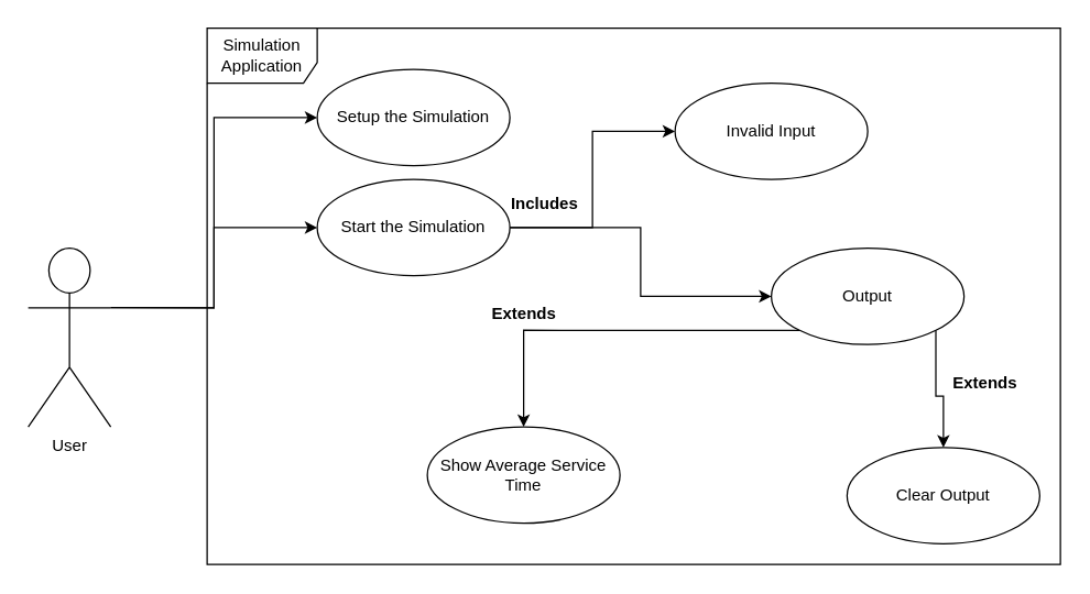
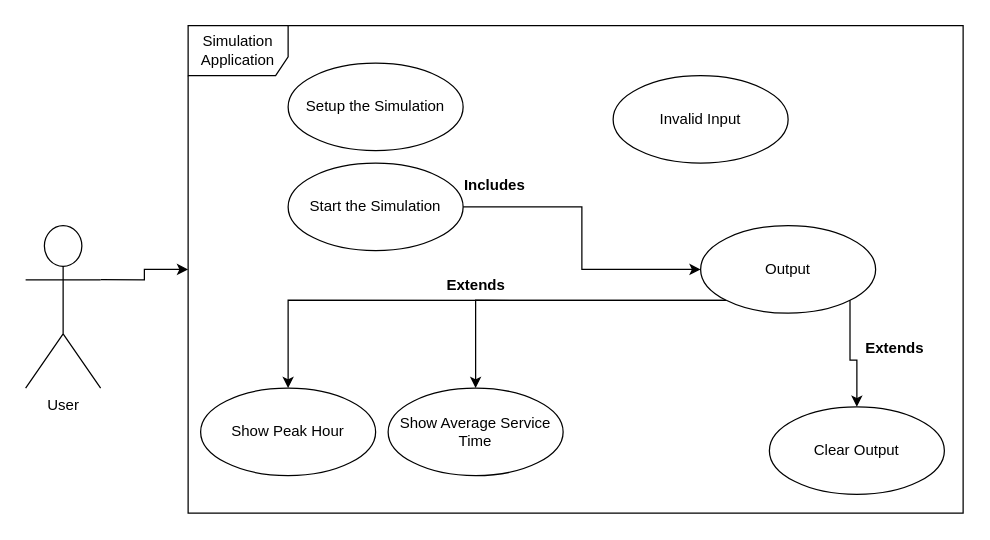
  <mxCell id="0" />
  <mxCell id="1" parent="0" />
- <mxCell id="2" style="edgeStyle=orthogonalEdgeStyle;rounded=0;orthogonalLoop=1;jettySize=auto;html=1;entryX=0;entryY=0.5;entryDx=0;entryDy=0;exitX=1;exitY=0.333;exitDx=0;exitDy=0;exitPerimeter=0;" edge="1" parent="1" source="4" target="6"><mxGeometry relative="1" as="geometry"><mxPoint x="120" y="223" as="sourcePoint" /></mxGeometry></mxCell>
- <mxCell id="3" style="edgeStyle=orthogonalEdgeStyle;rounded=0;orthogonalLoop=1;jettySize=auto;html=1;exitX=1;exitY=0.333;exitDx=0;exitDy=0;exitPerimeter=0;entryX=0;entryY=0.5;entryDx=0;entryDy=0;" edge="1" parent="1" source="4" target="9"><mxGeometry relative="1" as="geometry" /></mxCell>
+ <mxCell id="2" style="edgeStyle=orthogonalEdgeStyle;rounded=0;orthogonalLoop=1;jettySize=auto;html=1;exitX=1;exitY=0.333;exitDx=0;exitDy=0;exitPerimeter=0;" edge="1" parent="1" source="4" target="5"><mxGeometry relative="1" as="geometry"><mxPoint x="120" y="223" as="sourcePoint" /></mxGeometry></mxCell>
  <mxCell id="4" value="User" style="shape=umlActor;verticalLabelPosition=bottom;verticalAlign=top;html=1;" vertex="1" parent="1"><mxGeometry x="20" y="180" width="60" height="130" as="geometry" /></mxCell>
  <mxCell id="5" value="Simulation&lt;div&gt;Application&lt;/div&gt;" style="shape=umlFrame;whiteSpace=wrap;html=1;pointerEvents=0;width=80;height=40;" vertex="1" parent="1"><mxGeometry x="150" y="20" width="620" height="390" as="geometry" /></mxCell>
  <mxCell id="6" value="Setup the Simulation" style="ellipse;whiteSpace=wrap;html=1;" vertex="1" parent="1"><mxGeometry x="230" y="50" width="140" height="70" as="geometry" /></mxCell>
- <mxCell id="7" style="edgeStyle=orthogonalEdgeStyle;rounded=0;orthogonalLoop=1;jettySize=auto;html=1;exitX=1;exitY=0.5;exitDx=0;exitDy=0;entryX=0;entryY=0.5;entryDx=0;entryDy=0;" edge="1" parent="1" source="9" target="10"><mxGeometry relative="1" as="geometry" /></mxCell>
  <mxCell id="8" style="edgeStyle=orthogonalEdgeStyle;rounded=0;orthogonalLoop=1;jettySize=auto;html=1;exitX=1;exitY=0.5;exitDx=0;exitDy=0;entryX=0;entryY=0.5;entryDx=0;entryDy=0;" edge="1" parent="1" source="9" target="15"><mxGeometry relative="1" as="geometry" /></mxCell>
  <mxCell id="9" value="Start the Simulation" style="ellipse;whiteSpace=wrap;html=1;" vertex="1" parent="1"><mxGeometry x="230" y="130" width="140" height="70" as="geometry" /></mxCell>
  <mxCell id="10" value="Invalid Input" style="ellipse;whiteSpace=wrap;html=1;" vertex="1" parent="1"><mxGeometry x="490" y="60" width="140" height="70" as="geometry" /></mxCell>
  <mxCell id="11" value="Includes" style="text;align=center;fontStyle=1;verticalAlign=middle;spacingLeft=3;spacingRight=3;strokeColor=none;rotatable=0;points=[[0,0.5],[1,0.5]];portConstraint=eastwest;html=1;" vertex="1" parent="1"><mxGeometry x="360" y="140" width="70" height="16" as="geometry" /></mxCell>
+ <mxCell id="12" style="edgeStyle=orthogonalEdgeStyle;rounded=0;orthogonalLoop=1;jettySize=auto;html=1;exitX=0;exitY=1;exitDx=0;exitDy=0;entryX=0.5;entryY=0;entryDx=0;entryDy=0;" edge="1" parent="1" source="15" target="16"><mxGeometry relative="1" as="geometry" /></mxCell>
  <mxCell id="13" style="edgeStyle=orthogonalEdgeStyle;rounded=0;orthogonalLoop=1;jettySize=auto;html=1;exitX=0;exitY=1;exitDx=0;exitDy=0;entryX=0.5;entryY=0;entryDx=0;entryDy=0;" edge="1" parent="1" source="15" target="17"><mxGeometry relative="1" as="geometry" /></mxCell>
  <mxCell id="14" style="edgeStyle=orthogonalEdgeStyle;rounded=0;orthogonalLoop=1;jettySize=auto;html=1;exitX=1;exitY=1;exitDx=0;exitDy=0;entryX=0.5;entryY=0;entryDx=0;entryDy=0;" edge="1" parent="1" source="15" target="18"><mxGeometry relative="1" as="geometry" /></mxCell>
  <mxCell id="15" value="Output" style="ellipse;whiteSpace=wrap;html=1;" vertex="1" parent="1"><mxGeometry x="560" y="180" width="140" height="70" as="geometry" /></mxCell>
+ <mxCell id="16" value="Show Peak Hour" style="ellipse;whiteSpace=wrap;html=1;" vertex="1" parent="1"><mxGeometry x="160" y="310" width="140" height="70" as="geometry" /></mxCell>
  <mxCell id="17" value="Show Average Service Time" style="ellipse;whiteSpace=wrap;html=1;" vertex="1" parent="1"><mxGeometry x="310" y="310" width="140" height="70" as="geometry" /></mxCell>
  <mxCell id="18" value="Clear Output" style="ellipse;whiteSpace=wrap;html=1;" vertex="1" parent="1"><mxGeometry x="615" y="325" width="140" height="70" as="geometry" /></mxCell>
  <mxCell id="19" value="Extends" style="text;align=center;fontStyle=1;verticalAlign=middle;spacingLeft=3;spacingRight=3;strokeColor=none;rotatable=0;points=[[0,0.5],[1,0.5]];portConstraint=eastwest;html=1;" vertex="1" parent="1"><mxGeometry x="345" y="220" width="70" height="16" as="geometry" /></mxCell>
  <mxCell id="20" value="Extends" style="text;align=center;fontStyle=1;verticalAlign=middle;spacingLeft=3;spacingRight=3;strokeColor=none;rotatable=0;points=[[0,0.5],[1,0.5]];portConstraint=eastwest;html=1;" vertex="1" parent="1"><mxGeometry x="680" y="270" width="70" height="16" as="geometry" /></mxCell>
